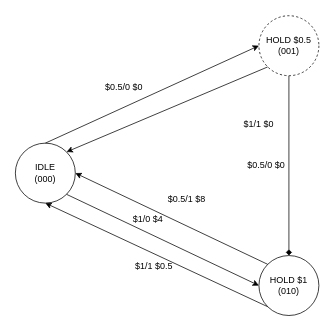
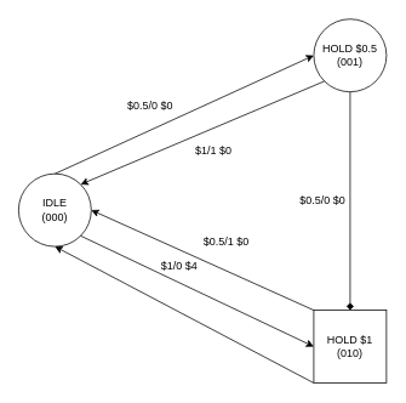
  <mxCell id="0" />
  <mxCell id="1" parent="0" />
  <mxCell id="2" value="IDLE&lt;div&gt;(000)&lt;/div&gt;" style="ellipse;whiteSpace=wrap;html=1;aspect=fixed;" vertex="1" parent="1"><mxGeometry x="20" y="190" width="80" height="80" as="geometry" /></mxCell>
- <mxCell id="3" value="HOLD $1&lt;div&gt;(010)&lt;/div&gt;" style="ellipse;whiteSpace=wrap;html=1;aspect=fixed;" vertex="1" parent="1"><mxGeometry x="345" y="340" width="80" height="80" as="geometry" /></mxCell>
+ <mxCell id="3" value="HOLD $1&lt;div&gt;(010)&lt;/div&gt;" style="whiteSpace=wrap;html=1;aspect=fixed;rounded=0;" vertex="1" parent="1"><mxGeometry x="345" y="340" width="80" height="80" as="geometry" /></mxCell>
  <mxCell id="4" style="edgeStyle=orthogonalEdgeStyle;rounded=0;orthogonalLoop=1;jettySize=auto;html=1;exitX=0.5;exitY=1;exitDx=0;exitDy=0;entryX=0.5;entryY=0;entryDx=0;entryDy=0;endArrow=diamond;" edge="1" parent="1" source="5" target="3"><mxGeometry relative="1" as="geometry" /></mxCell>
- <mxCell id="5" value="HOLD $0.5&lt;div&gt;(001)&lt;/div&gt;" style="ellipse;whiteSpace=wrap;html=1;aspect=fixed;dashed=1;" vertex="1" parent="1"><mxGeometry x="345" y="20" width="80" height="80" as="geometry" /></mxCell>
+ <mxCell id="5" value="HOLD $0.5&lt;div&gt;(001)&lt;/div&gt;" style="ellipse;whiteSpace=wrap;html=1;aspect=fixed;" vertex="1" parent="1"><mxGeometry x="345" y="20" width="80" height="80" as="geometry" /></mxCell>
  <mxCell id="6" value="" style="endArrow=classic;html=1;rounded=0;exitX=0.5;exitY=0;exitDx=0;exitDy=0;entryX=0;entryY=0.5;entryDx=0;entryDy=0;" edge="1" parent="1" source="2" target="5"><mxGeometry width="50" height="50" relative="1" as="geometry"><mxPoint x="125" y="230" as="sourcePoint" /><mxPoint x="175" y="180" as="targetPoint" /></mxGeometry></mxCell>
  <mxCell id="7" value="" style="endArrow=classic;html=1;rounded=0;exitX=0;exitY=1;exitDx=0;exitDy=0;entryX=1;entryY=0;entryDx=0;entryDy=0;" edge="1" parent="1" source="5" target="2"><mxGeometry width="50" height="50" relative="1" as="geometry"><mxPoint x="425" y="110" as="sourcePoint" /><mxPoint x="145" y="230" as="targetPoint" /></mxGeometry></mxCell>
  <mxCell id="8" value="" style="endArrow=classic;html=1;rounded=0;exitX=0;exitY=0;exitDx=0;exitDy=0;entryX=1;entryY=0.5;entryDx=0;entryDy=0;" edge="1" parent="1" source="3" target="2"><mxGeometry width="50" height="50" relative="1" as="geometry"><mxPoint x="125" y="230" as="sourcePoint" /><mxPoint x="175" y="180" as="targetPoint" /></mxGeometry></mxCell>
  <mxCell id="9" value="" style="endArrow=classic;html=1;rounded=0;exitX=1;exitY=1;exitDx=0;exitDy=0;entryX=0;entryY=0.5;entryDx=0;entryDy=0;" edge="1" parent="1" source="2" target="3"><mxGeometry width="50" height="50" relative="1" as="geometry"><mxPoint x="125" y="230" as="sourcePoint" /><mxPoint x="175" y="180" as="targetPoint" /></mxGeometry></mxCell>
  <mxCell id="10" value="" style="endArrow=classic;html=1;rounded=0;entryX=0.5;entryY=1;entryDx=0;entryDy=0;exitX=0;exitY=1;exitDx=0;exitDy=0;" edge="1" parent="1" source="3" target="2"><mxGeometry width="50" height="50" relative="1" as="geometry"><mxPoint x="95" y="400" as="sourcePoint" /><mxPoint x="175" y="180" as="targetPoint" /></mxGeometry></mxCell>
  <mxCell id="11" value="$0.5/0 $0" style="text;html=1;align=center;verticalAlign=middle;whiteSpace=wrap;rounded=0;" vertex="1" parent="1"><mxGeometry x="135" y="100" width="60" height="30" as="geometry" /></mxCell>
- <mxCell id="12" value="$1/1 $0" style="text;html=1;align=center;verticalAlign=middle;whiteSpace=wrap;rounded=0;" vertex="1" parent="1"><mxGeometry x="315" y="150" width="60" height="30" as="geometry" /></mxCell>
- <mxCell id="13" value="$0.5/1 $8" style="text;html=1;align=center;verticalAlign=middle;whiteSpace=wrap;rounded=0;" vertex="1" parent="1"><mxGeometry x="219" y="250" width="60" height="30" as="geometry" /></mxCell>
+ <mxCell id="12" value="$1/1 $0" style="text;html=1;align=center;verticalAlign=middle;whiteSpace=wrap;rounded=0;" vertex="1" parent="1"><mxGeometry x="205" y="150" width="60" height="30" as="geometry" /></mxCell>
+ <mxCell id="13" value="$0.5/1 $0" style="text;html=1;align=center;verticalAlign=middle;whiteSpace=wrap;rounded=0;" vertex="1" parent="1"><mxGeometry x="219" y="250" width="60" height="30" as="geometry" /></mxCell>
  <mxCell id="14" value="$1/0 $4" style="text;html=1;align=center;verticalAlign=middle;whiteSpace=wrap;rounded=0;" vertex="1" parent="1"><mxGeometry x="167" y="277" width="60" height="30" as="geometry" /></mxCell>
- <mxCell id="15" value="$1/1 $0.5" style="text;html=1;align=center;verticalAlign=middle;whiteSpace=wrap;rounded=0;" vertex="1" parent="1"><mxGeometry x="175" y="340" width="60" height="30" as="geometry" /></mxCell>
  <mxCell id="16" value="$0.5/0 $0" style="text;html=1;align=center;verticalAlign=middle;whiteSpace=wrap;rounded=0;" vertex="1" parent="1"><mxGeometry x="325" y="205" width="60" height="30" as="geometry" /></mxCell>
